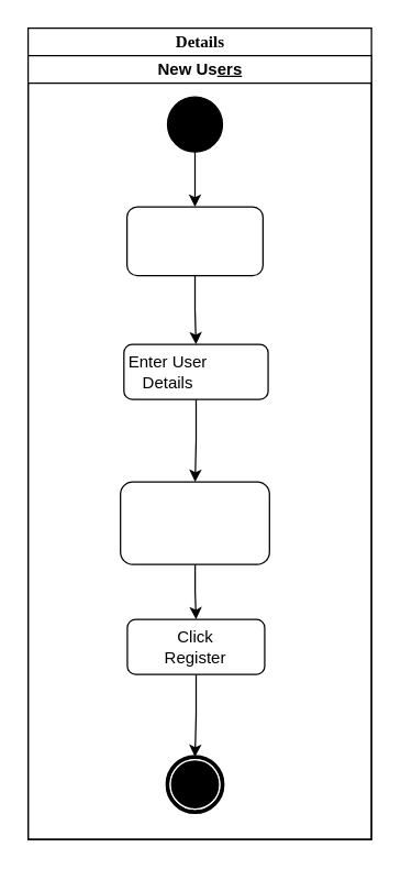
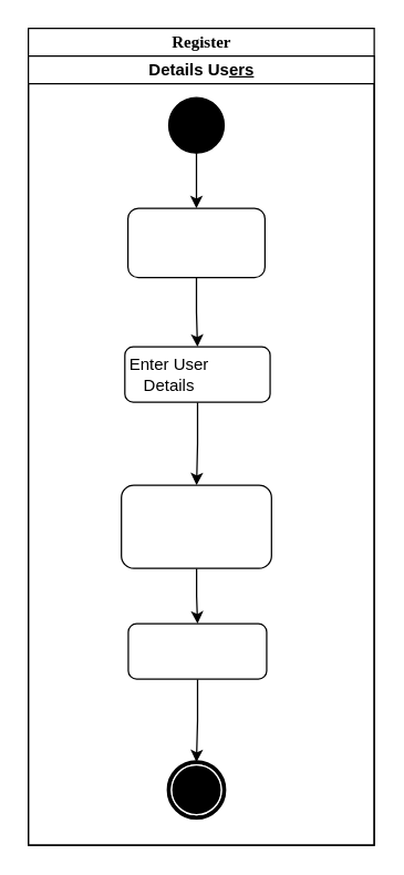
  <mxCell id="0" />
  <mxCell id="1" parent="0" />
- <mxCell id="2" value="Details" style="swimlane;html=1;childLayout=stackLayout;startSize=20;rounded=0;shadow=0;comic=0;labelBackgroundColor=none;strokeWidth=1;fontFamily=Verdana;fontSize=12;align=center;" parent="1" vertex="1"><mxGeometry x="20" y="20" width="250" height="590" as="geometry" /></mxCell>
- <mxCell id="3" value="New Us&lt;u&gt;ers&lt;/u&gt;" style="swimlane;html=1;startSize=20;" parent="2" vertex="1"><mxGeometry y="20" width="250" height="570" as="geometry" /></mxCell>
+ <mxCell id="2" value="Register" style="swimlane;html=1;childLayout=stackLayout;startSize=20;rounded=0;shadow=0;comic=0;labelBackgroundColor=none;strokeWidth=1;fontFamily=Verdana;fontSize=12;align=center;" parent="1" vertex="1"><mxGeometry x="20" y="20" width="250" height="590" as="geometry" /></mxCell>
+ <mxCell id="3" value="Details Us&lt;u&gt;ers&lt;/u&gt;" style="swimlane;html=1;startSize=20;" parent="2" vertex="1"><mxGeometry y="20" width="250" height="570" as="geometry" /></mxCell>
  <mxCell id="4" style="edgeStyle=orthogonalEdgeStyle;rounded=0;orthogonalLoop=1;jettySize=auto;html=1;entryX=0.5;entryY=0;entryDx=0;entryDy=0;" edge="1" parent="3" source="5" target="16"><mxGeometry relative="1" as="geometry" /></mxCell>
  <mxCell id="5" value="" style="ellipse;whiteSpace=wrap;html=1;rounded=0;shadow=0;comic=0;labelBackgroundColor=none;strokeWidth=1;fillColor=#000000;fontFamily=Verdana;fontSize=12;align=center;" parent="3" vertex="1"><mxGeometry x="101.5" y="30" width="40" height="40" as="geometry" /></mxCell>
  <mxCell id="6" value="" style="shape=mxgraph.bpmn.shape;html=1;verticalLabelPosition=bottom;labelBackgroundColor=#ffffff;verticalAlign=top;perimeter=ellipsePerimeter;outline=end;symbol=terminate;rounded=0;shadow=0;comic=0;strokeWidth=1;fontFamily=Verdana;fontSize=12;align=center;" parent="3" vertex="1"><mxGeometry x="101.5" y="510" width="40" height="40" as="geometry" /></mxCell>
  <mxCell id="7" value="" style="edgeStyle=orthogonalEdgeStyle;rounded=0;orthogonalLoop=1;jettySize=auto;html=1;" edge="1" parent="3" source="8" target="11"><mxGeometry relative="1" as="geometry" /></mxCell>
  <mxCell id="8" value="" style="rounded=1;whiteSpace=wrap;html=1;" parent="3" vertex="1"><mxGeometry x="69.75" y="210" width="105" height="40" as="geometry" /></mxCell>
  <mxCell id="9" value="Enter User Details" style="text;html=1;align=center;verticalAlign=middle;whiteSpace=wrap;rounded=0;" parent="3" vertex="1"><mxGeometry x="72.25" y="215" width="60" height="30" as="geometry" /></mxCell>
  <mxCell id="10" value="" style="edgeStyle=orthogonalEdgeStyle;rounded=0;orthogonalLoop=1;jettySize=auto;html=1;" parent="3" source="11" target="13" edge="1"><mxGeometry relative="1" as="geometry" /></mxCell>
  <mxCell id="11" value="" style="rounded=1;whiteSpace=wrap;html=1;" parent="3" vertex="1"><mxGeometry x="67.25" y="310" width="108.5" height="60" as="geometry" /></mxCell>
  <mxCell id="12" value="" style="edgeStyle=orthogonalEdgeStyle;rounded=0;orthogonalLoop=1;jettySize=auto;html=1;" parent="3" source="13" target="6" edge="1"><mxGeometry relative="1" as="geometry" /></mxCell>
  <mxCell id="13" value="" style="rounded=1;whiteSpace=wrap;html=1;" parent="3" vertex="1"><mxGeometry x="72.25" y="410" width="100" height="40" as="geometry" /></mxCell>
- <mxCell id="14" value="Click Register" style="text;html=1;align=center;verticalAlign=middle;whiteSpace=wrap;rounded=0;" parent="3" vertex="1"><mxGeometry x="92.25" y="415" width="60" height="30" as="geometry" /></mxCell>
  <mxCell id="15" style="edgeStyle=orthogonalEdgeStyle;rounded=0;orthogonalLoop=1;jettySize=auto;html=1;entryX=0.5;entryY=0;entryDx=0;entryDy=0;" edge="1" parent="3" source="16" target="8"><mxGeometry relative="1" as="geometry" /></mxCell>
  <mxCell id="16" value="" style="rounded=1;whiteSpace=wrap;html=1;" vertex="1" parent="3"><mxGeometry x="72" y="110" width="99" height="50" as="geometry" /></mxCell>
